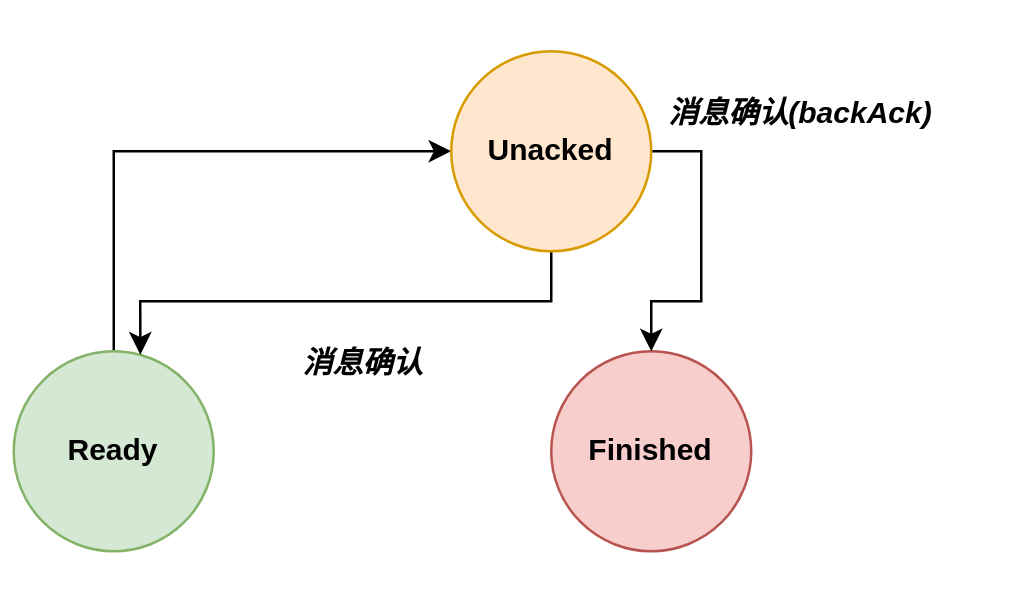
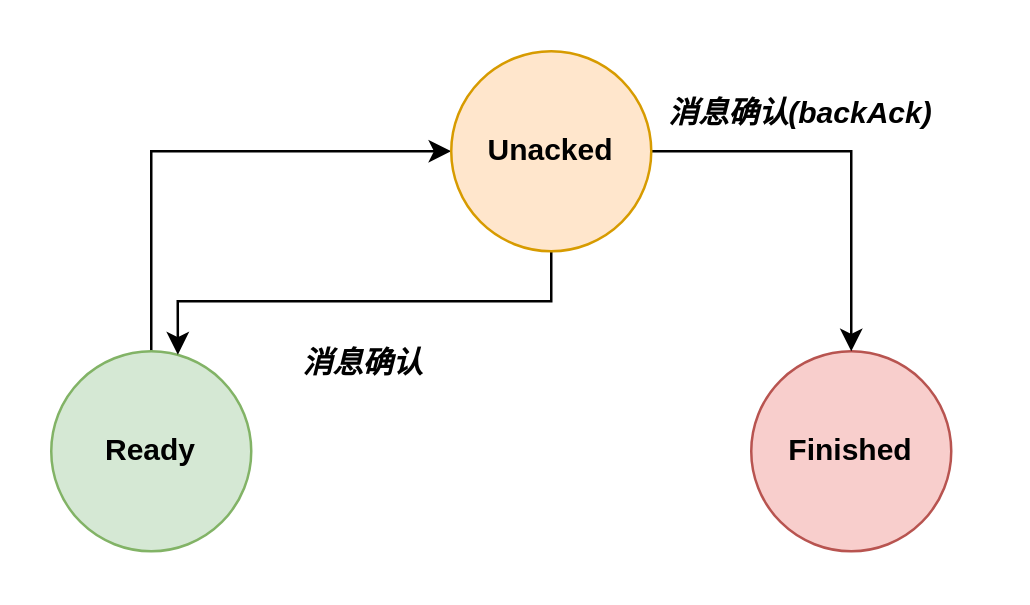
  <mxCell id="0" />
  <mxCell id="1" parent="0" />
  <mxCell id="2" style="edgeStyle=orthogonalEdgeStyle;rounded=0;orthogonalLoop=1;jettySize=auto;html=1;entryX=0;entryY=0.5;entryDx=0;entryDy=0;exitX=0.5;exitY=0;exitDx=0;exitDy=0;" edge="1" parent="1" source="3" target="7"><mxGeometry relative="1" as="geometry" /></mxCell>
- <mxCell id="3" value="&lt;b&gt;Ready&lt;/b&gt;" style="ellipse;whiteSpace=wrap;html=1;aspect=fixed;fillColor=#d5e8d4;strokeColor=#82b366;" vertex="1" parent="1"><mxGeometry x="5" y="140" width="80" height="80" as="geometry" /></mxCell>
- <mxCell id="4" value="&lt;b&gt;Finished&lt;/b&gt;" style="ellipse;whiteSpace=wrap;html=1;aspect=fixed;fillColor=#f8cecc;strokeColor=#b85450;" vertex="1" parent="1"><mxGeometry x="220" y="140" width="80" height="80" as="geometry" /></mxCell>
+ <mxCell id="3" value="&lt;b&gt;Ready&lt;/b&gt;" style="ellipse;whiteSpace=wrap;html=1;aspect=fixed;fillColor=#d5e8d4;strokeColor=#82b366;" vertex="1" parent="1"><mxGeometry x="20" y="140" width="80" height="80" as="geometry" /></mxCell>
+ <mxCell id="4" value="&lt;b&gt;Finished&lt;/b&gt;" style="ellipse;whiteSpace=wrap;html=1;aspect=fixed;fillColor=#f8cecc;strokeColor=#b85450;" vertex="1" parent="1"><mxGeometry x="300" y="140" width="80" height="80" as="geometry" /></mxCell>
  <mxCell id="5" style="edgeStyle=orthogonalEdgeStyle;rounded=0;orthogonalLoop=1;jettySize=auto;html=1;exitX=0.5;exitY=1;exitDx=0;exitDy=0;entryX=0.633;entryY=0.017;entryDx=0;entryDy=0;entryPerimeter=0;" edge="1" parent="1" source="7" target="3"><mxGeometry relative="1" as="geometry" /></mxCell>
  <mxCell id="6" style="edgeStyle=orthogonalEdgeStyle;rounded=0;orthogonalLoop=1;jettySize=auto;html=1;exitX=1;exitY=0.5;exitDx=0;exitDy=0;entryX=0.5;entryY=0;entryDx=0;entryDy=0;" edge="1" parent="1" source="7" target="4"><mxGeometry relative="1" as="geometry" /></mxCell>
  <mxCell id="7" value="&lt;b&gt;Unacked&lt;/b&gt;" style="ellipse;whiteSpace=wrap;html=1;aspect=fixed;fillColor=#ffe6cc;strokeColor=#d79b00;" vertex="1" parent="1"><mxGeometry x="180" y="20" width="80" height="80" as="geometry" /></mxCell>
  <mxCell id="8" value="&lt;i&gt;&lt;b&gt;消息确认&lt;/b&gt;&lt;br&gt;&lt;/i&gt;" style="text;html=1;strokeColor=none;fillColor=none;align=center;verticalAlign=middle;whiteSpace=wrap;rounded=0;" vertex="1" parent="1"><mxGeometry x="100" y="130" width="90" height="30" as="geometry" /></mxCell>
  <mxCell id="9" value="&lt;i&gt;&lt;b&gt;消息确认(backAck)&lt;/b&gt;&lt;br&gt;&lt;/i&gt;" style="text;html=1;strokeColor=none;fillColor=none;align=center;verticalAlign=middle;whiteSpace=wrap;rounded=0;" vertex="1" parent="1"><mxGeometry x="250" y="30" width="140" height="30" as="geometry" /></mxCell>
